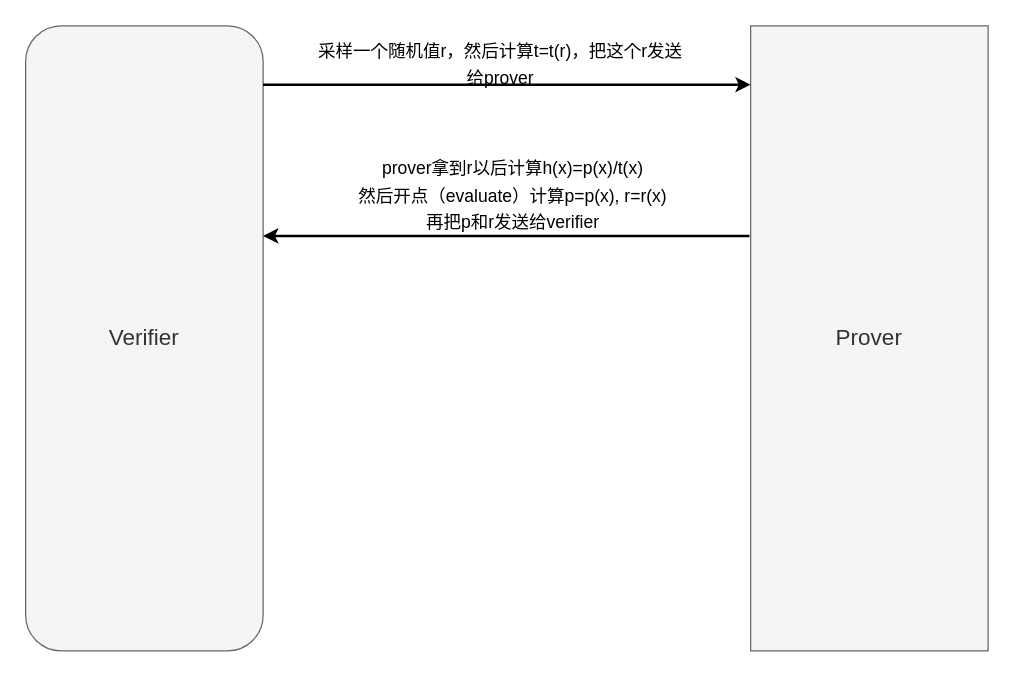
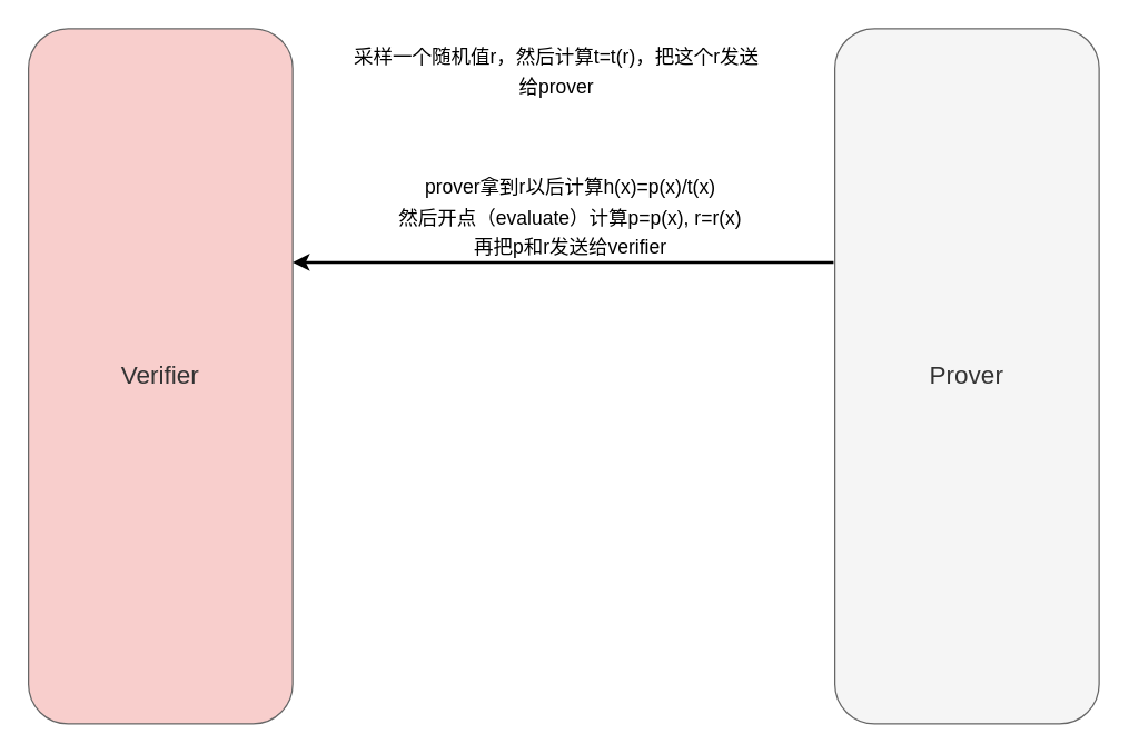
  <mxCell id="0" />
  <mxCell id="1" parent="0" />
- <mxCell id="2" value="&lt;font style=&quot;font-size: 18px;&quot;&gt;Verifier&lt;/font&gt;" style="rounded=1;whiteSpace=wrap;html=1;fillColor=#f5f5f5;fontColor=#333333;strokeColor=#666666;" vertex="1" parent="1"><mxGeometry x="20" y="20" width="190" height="500" as="geometry" /></mxCell>
- <mxCell id="3" value="&lt;font style=&quot;font-size: 18px;&quot;&gt;Prover&lt;/font&gt;" style="whiteSpace=wrap;html=1;fillColor=#f5f5f5;fontColor=#333333;strokeColor=#666666;rounded=0;" vertex="1" parent="1"><mxGeometry x="600" y="20" width="190" height="500" as="geometry" /></mxCell>
- <mxCell id="4" value="" style="endArrow=classic;html=1;rounded=0;fontSize=18;strokeWidth=2;exitX=1;exitY=0.094;exitDx=0;exitDy=0;exitPerimeter=0;entryX=0;entryY=0.094;entryDx=0;entryDy=0;entryPerimeter=0;" edge="1" parent="1" source="2" target="3"><mxGeometry width="50" height="50" relative="1" as="geometry"><mxPoint x="330" y="220" as="sourcePoint" /><mxPoint x="380" y="170" as="targetPoint" /></mxGeometry></mxCell>
+ <mxCell id="2" value="&lt;font style=&quot;font-size: 18px;&quot;&gt;Verifier&lt;/font&gt;" style="rounded=1;whiteSpace=wrap;html=1;fillColor=#f8cecc;fontColor=#333333;strokeColor=#666666;" vertex="1" parent="1"><mxGeometry x="20" y="20" width="190" height="500" as="geometry" /></mxCell>
+ <mxCell id="3" value="&lt;font style=&quot;font-size: 18px;&quot;&gt;Prover&lt;/font&gt;" style="rounded=1;whiteSpace=wrap;html=1;fillColor=#f5f5f5;fontColor=#333333;strokeColor=#666666;" vertex="1" parent="1"><mxGeometry x="600" y="20" width="190" height="500" as="geometry" /></mxCell>
  <mxCell id="5" value="&lt;font style=&quot;font-size: 14px;&quot;&gt;采样一个随机值r，然后计算t=t(r)，把这个r发送给prover&lt;/font&gt;" style="text;html=1;strokeColor=none;fillColor=none;align=center;verticalAlign=middle;whiteSpace=wrap;rounded=0;fontSize=18;" vertex="1" parent="1"><mxGeometry x="250" y="35" width="300" height="30" as="geometry" /></mxCell>
  <mxCell id="6" value="" style="endArrow=classic;html=1;rounded=0;fontSize=14;strokeWidth=2;exitX=-0.005;exitY=0.336;exitDx=0;exitDy=0;exitPerimeter=0;" edge="1" parent="1" source="3"><mxGeometry width="50" height="50" relative="1" as="geometry"><mxPoint x="330" y="280" as="sourcePoint" /><mxPoint x="210" y="188" as="targetPoint" /></mxGeometry></mxCell>
  <mxCell id="7" value="&lt;font style=&quot;font-size: 14px;&quot;&gt;prover拿到r以后计算h(x)=p(x)/t(x)&lt;br&gt;然后开点（evaluate）计算p=p(x), r=r(x)&lt;br&gt;再把p和r发送给verifier&lt;/font&gt;" style="text;html=1;strokeColor=none;fillColor=none;align=center;verticalAlign=middle;whiteSpace=wrap;rounded=0;fontSize=18;" vertex="1" parent="1"><mxGeometry x="260" y="120" width="300" height="70" as="geometry" /></mxCell>
